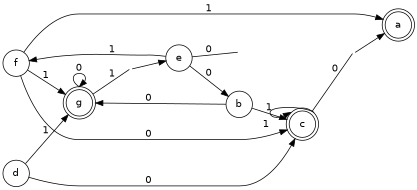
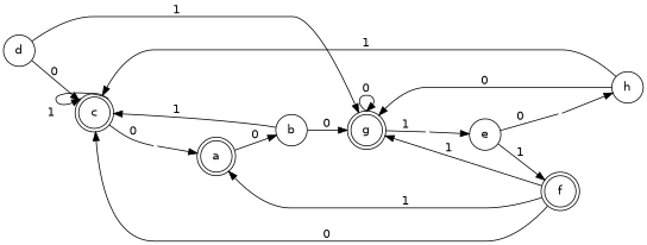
  digraph {
    fontname="DejaVu Sans"
    rankdir=LR
    node [fontname="DejaVu Sans" shape=circle]
    edge [fontname="DejaVu Sans"]
    c [shape=doublecircle]
    inv1 [shape=point style=invis]
    a [shape=doublecircle]
    g [shape=doublecircle]
    inv2 [shape=point style=invis]
    e
    b
-   f
+   f [shape=doublecircle]
    d
    inv3 [shape=point style=invis]
+   h
    c -> c [headport=nw label=1 tailport=ne]
    c -> inv1 [arrowhead=none label=0]
    inv1 -> a
-   e -> b [label=0]
+   a -> b [label=0]
    g -> g [headport=n label=0 tailport=n]
    g -> inv2 [arrowhead=none label=1]
    inv2 -> e
    e -> f [label=1]
    e -> inv3 [arrowhead=none label=0]
    b -> c [label=1]
    b -> g [label=0]
    f -> c [label=0]
    f -> a [label=1]
    f -> g [label=1]
    d -> c [label=0]
    d -> g [label=1]
+   inv3 -> h
+   h -> c [label=1]
+   h -> g [label=0]
  }
